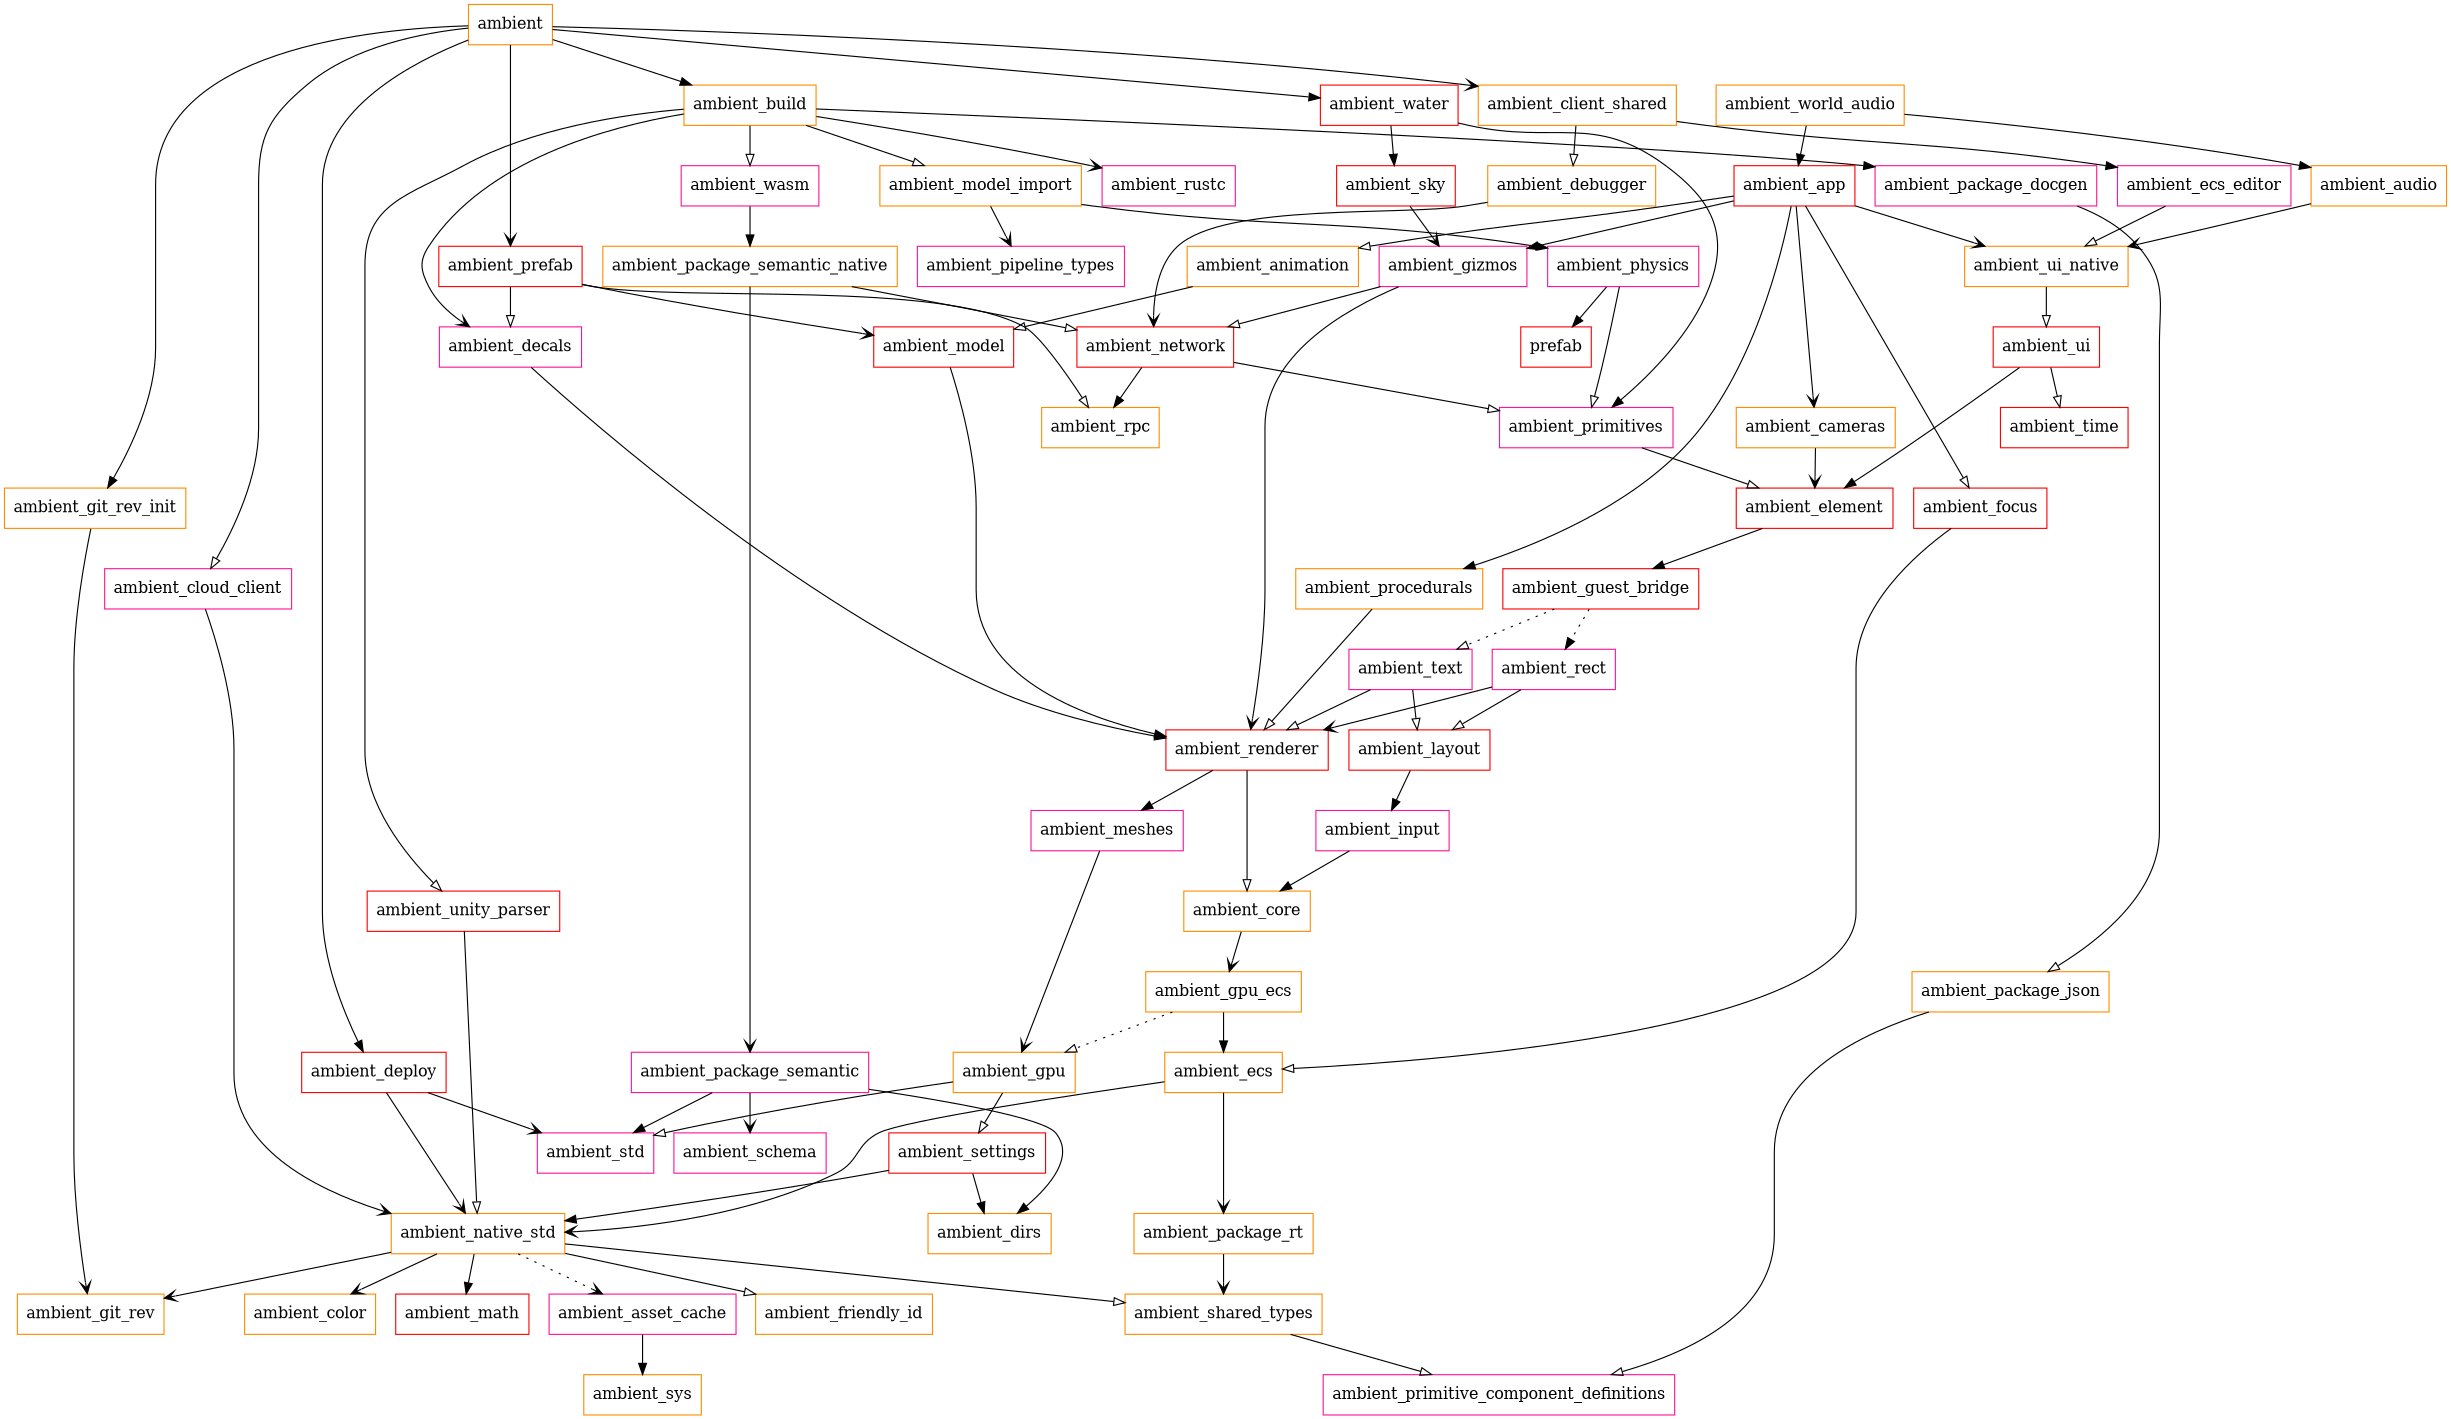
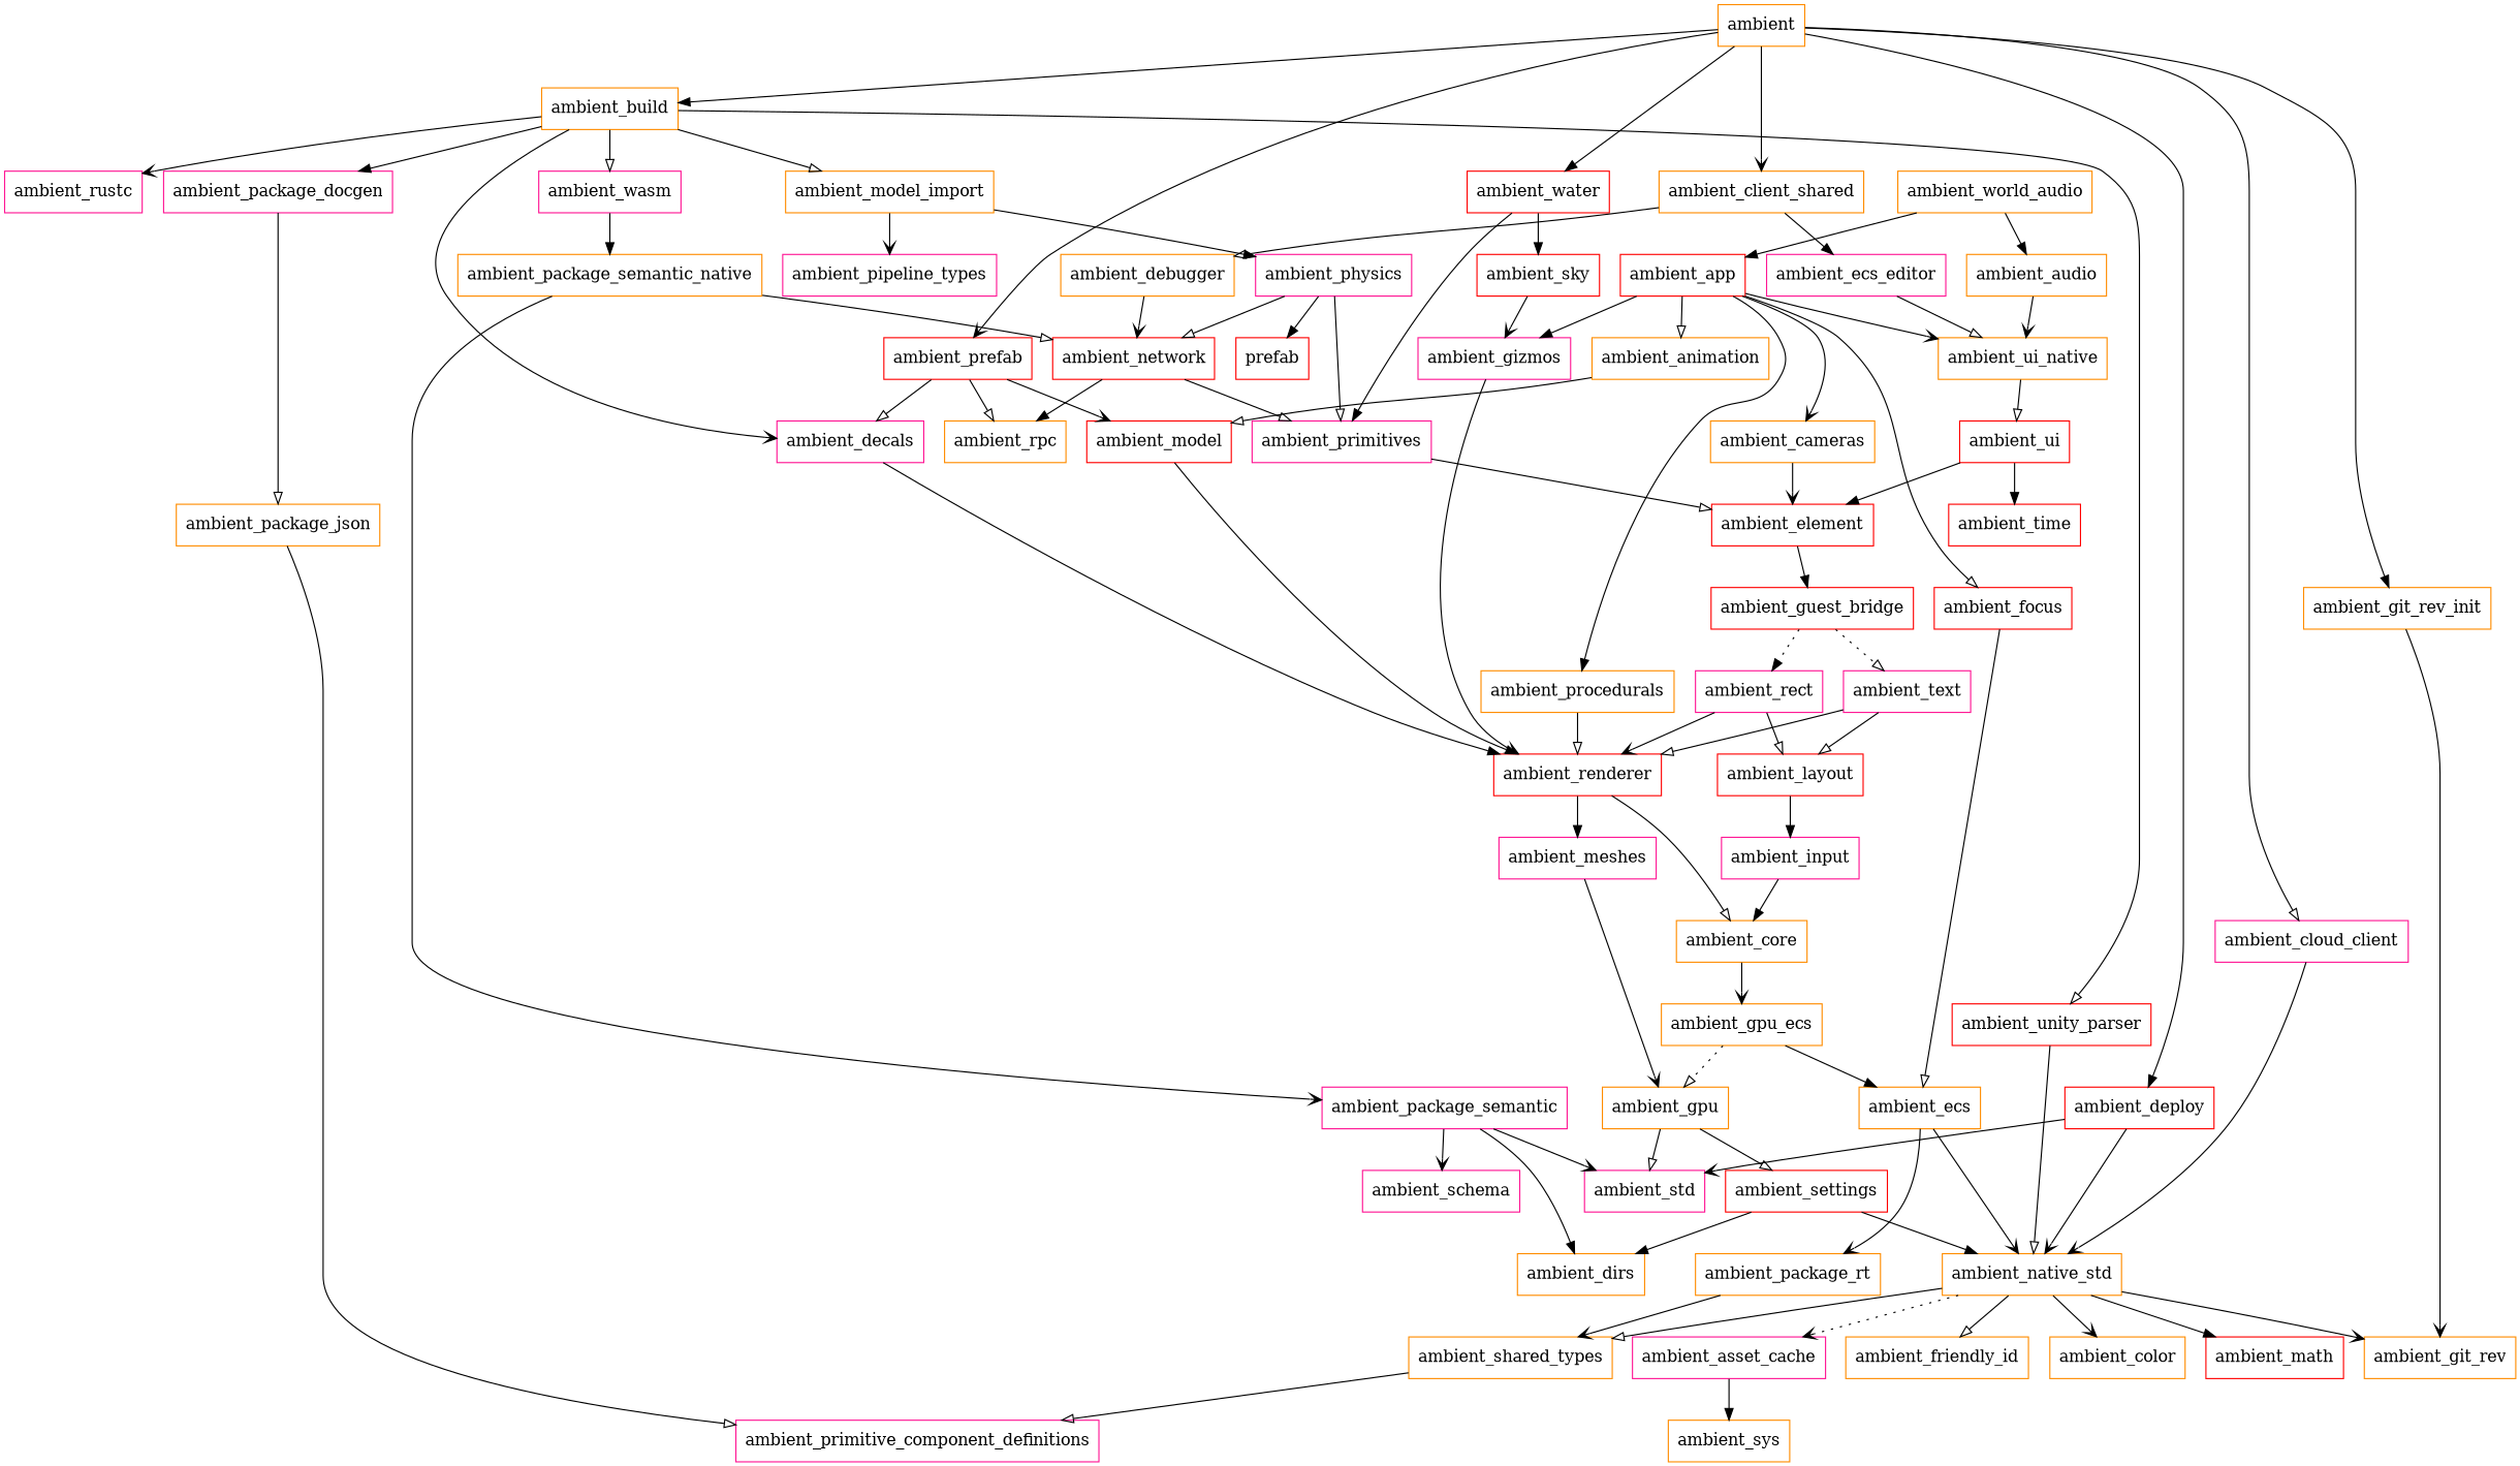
  digraph {
    node [color=darkorange shape=box]
    edge [arrowhead=onormal]
    n1 [label=ambient]
    n2 [label=ambient_build]
    n3 [label=ambient_client_shared]
    n4 [color=deeppink label=ambient_cloud_client]
    n5 [color=red label=ambient_deploy]
    n6 [label=ambient_git_rev_init]
    n7 [color=red label=ambient_prefab]
    n8 [color=red label=ambient_water]
    n9 [color=deeppink label=ambient_decals]
    n10 [label=ambient_model_import]
    n11 [color=deeppink label=ambient_package_docgen]
    n12 [color=deeppink label=ambient_rustc]
    n13 [color=red label=ambient_unity_parser]
    n14 [color=deeppink label=ambient_wasm]
    n15 [label=ambient_debugger]
    n16 [color=deeppink label=ambient_ecs_editor]
    n17 [label=ambient_native_std]
    n18 [color=deeppink label=ambient_std]
    n19 [label=ambient_git_rev]
    n20 [color=red label=ambient_model]
    n21 [label=ambient_rpc]
    n22 [color=deeppink label=ambient_primitives]
    n23 [color=red label=ambient_sky]
    n24 [label=ambient_animation]
    n25 [color=red label=ambient_renderer]
    n26 [color=red label=ambient_app]
    n27 [label=ambient_cameras]
    n28 [color=deeppink label=ambient_gizmos]
    n29 [label=ambient_ui_native]
    n30 [color=red label=ambient_focus]
    n31 [label=ambient_procedurals]
    n32 [color=red label=ambient_element]
    n33 [color=red label=ambient_ui]
    n34 [label=ambient_ecs]
    n35 [label=ambient_audio]
    n36 [color=deeppink label=ambient_physics]
    n37 [color=deeppink label=ambient_pipeline_types]
    n38 [label=ambient_package_json]
    n39 [label=ambient_package_semantic_native]
    n40 [color=red label=ambient_guest_bridge]
    n41 [color=red label=ambient_network]
    n42 [label=ambient_shared_types]
    n43 [color=deeppink label=ambient_asset_cache]
    n44 [label=ambient_friendly_id]
    n45 [label=ambient_color]
    n46 [color=red label=ambient_math]
    n47 [label=ambient_core]
    n48 [label=ambient_gpu_ecs]
    n49 [label=ambient_gpu]
    n50 [color=deeppink label=ambient_meshes]
    n51 [label=ambient_package_rt]
    n52 [color=deeppink label=ambient_rect]
    n53 [color=deeppink label=ambient_text]
    n54 [color=red label=prefab]
    n55 [color=deeppink label=ambient_primitive_component_definitions]
    n56 [label=ambient_sys]
    n57 [label=ambient_world_audio]
    n58 [color=deeppink label=ambient_package_semantic]
    n59 [label=ambient_dirs]
    n60 [color=deeppink label=ambient_schema]
    n61 [color=red label=ambient_settings]
    n62 [color=red label=ambient_time]
    n63 [color=deeppink label=ambient_input]
    n64 [color=red label=ambient_layout]
    n1 -> n2 [arrowhead=normal]
    n1 -> n3 [arrowhead=vee]
    n1 -> n4
    n1 -> n5 [arrowhead=normal]
    n1 -> n6 [arrowhead=normal]
    n1 -> n7 [arrowhead=vee]
    n1 -> n8 [arrowhead=normal]
    n2 -> n9 [arrowhead=vee]
    n2 -> n10
    n2 -> n11 [arrowhead=normal]
    n2 -> n12 [arrowhead=vee]
    n2 -> n13
    n2 -> n14
    n3 -> n15
    n3 -> n16 [arrowhead=normal]
    n4 -> n17 [arrowhead=vee]
    n5 -> n17 [arrowhead=vee]
    n5 -> n18 [arrowhead=vee]
    n6 -> n19 [arrowhead=vee]
    n7 -> n9
    n7 -> n20 [arrowhead=vee]
    n7 -> n21
    n8 -> n22 [arrowhead=normal]
    n8 -> n23 [arrowhead=normal]
    n9 -> n25 [arrowhead=normal]
    n10 -> n36 [arrowhead=normal]
    n10 -> n37 [arrowhead=vee]
    n11 -> n38
    n13 -> n17
    n14 -> n39 [arrowhead=normal]
    n15 -> n41 [arrowhead=vee]
    n16 -> n29
    n17 -> n19 [arrowhead=vee]
    n17 -> n42
    n17 -> n43 [arrowhead=vee style=dotted]
    n17 -> n44
    n17 -> n45 [arrowhead=vee]
    n17 -> n46 [arrowhead=normal]
    n20 -> n25 [arrowhead=normal]
    n22 -> n32
    n23 -> n28 [arrowhead=vee]
    n24 -> n20
    n25 -> n47
    n25 -> n50 [arrowhead=normal]
    n26 -> n24
    n26 -> n27 [arrowhead=vee]
    n26 -> n28 [arrowhead=normal]
    n26 -> n29 [arrowhead=vee]
    n26 -> n30
    n26 -> n31 [arrowhead=normal]
    n27 -> n32 [arrowhead=vee]
    n28 -> n25 [arrowhead=vee]
    n29 -> n33
    n30 -> n34
    n31 -> n25
    n32 -> n40 [arrowhead=normal]
    n33 -> n32 [arrowhead=normal]
-   n33 -> n62
+   n33 -> n62 [arrowhead=normal]
    n34 -> n17 [arrowhead=vee]
    n34 -> n51 [arrowhead=vee]
    n35 -> n29 [arrowhead=vee]
    n36 -> n22
-   n28 -> n41
+   n36 -> n41
    n36 -> n54 [arrowhead=normal]
    n38 -> n55
    n39 -> n41
    n39 -> n58 [arrowhead=vee]
    n40 -> n52 [arrowhead=normal style=dotted]
    n40 -> n53 [style=dotted]
    n41 -> n21 [arrowhead=normal]
    n41 -> n22
    n42 -> n55
    n43 -> n56 [arrowhead=normal]
    n47 -> n48 [arrowhead=vee]
    n48 -> n34 [arrowhead=normal]
    n48 -> n49 [style=dotted]
    n49 -> n18
    n49 -> n61
    n50 -> n49 [arrowhead=vee]
    n51 -> n42 [arrowhead=vee]
    n52 -> n25 [arrowhead=vee]
    n52 -> n64
    n53 -> n25
    n53 -> n64
    n57 -> n26 [arrowhead=normal]
    n57 -> n35 [arrowhead=normal]
-   n58 -> n18 [arrowhead=normal]
+   n58 -> n18 [arrowhead=vee]
    n58 -> n59 [arrowhead=normal]
    n58 -> n60 [arrowhead=vee]
    n61 -> n17 [arrowhead=normal]
    n61 -> n59 [arrowhead=normal]
    n63 -> n47 [arrowhead=normal]
    n64 -> n63 [arrowhead=normal]
  }
